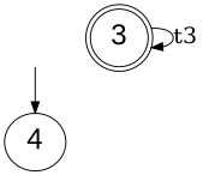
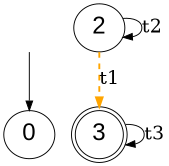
  digraph {
    fontname=courier
    labeljust=l
    nojustify=true
    rankdir=TB
    node [fontname=Arial fontsize=25]
    edge [fontsize=20]
    I0 [style=invis width=0]
-   n2 [label=4]
+   n2 [label=0]
+   n3 [label=2]
    n4 [label=3 shape=doublecircle]
    I0 -> n2
+   n3 -> n3 [label=t2]
+   n3 -> n4 [color=orange label=t1 penwidth=2.0 style=dashed]
    n4 -> n4 [label=t3]
  }
